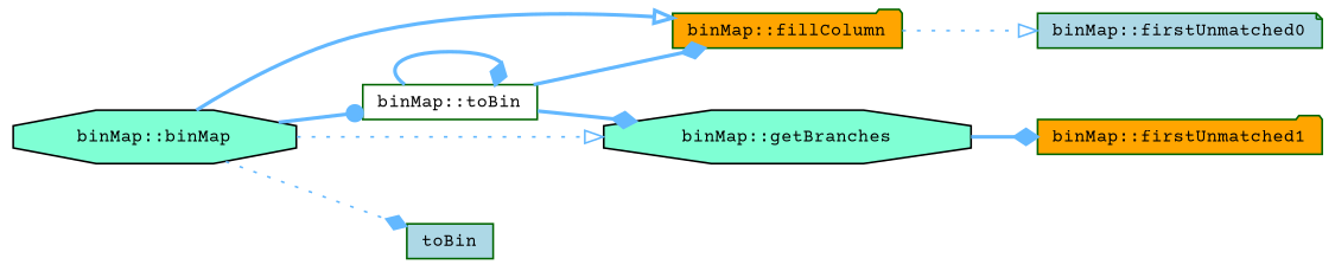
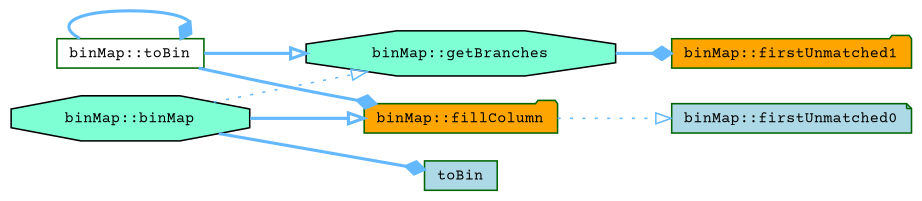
  digraph {
    fontname="Courier Prime"
    rankdir=LR
    node [color=darkgreen fillcolor=aquamarine fontname="Courier Prime" fontsize=10 shape=octagon style=filled]
    edge [arrowhead=onormal color=steelblue1 fontname="Courier Prime" fontsize=10 labelfontname=Helvetica labelfontsize=10 style=bold]
    n1 [color=black fontcolor=black height=0.2 label="binMap::binMap" width=0.4]
    n2 [fillcolor=orange height=0.2 label="binMap::fillColumn" shape=folder width=0.4]
    n3 [fillcolor=white height=0.2 label="binMap::toBin" shape=box width=0.4]
    n4 [color=black height=0.2 label="binMap::getBranches" width=0.4]
    n5 [fillcolor=lightblue height=0.2 label=toBin shape=box width=0.4]
    n6 [fillcolor=lightblue height=0.2 label="binMap::firstUnmatched0" shape=note width=0.4]
    n7 [fillcolor=orange height=0.2 label="binMap::firstUnmatched1" shape=folder width=0.4]
    n1 -> n2
-   n1 -> n3 [arrowhead=dot]
    n1 -> n4 [style=dotted]
-   n1 -> n5 [arrowhead=diamond style=dotted]
+   n1 -> n5 [arrowhead=diamond]
    n2 -> n6 [style=dotted]
    n3 -> n2 [arrowhead=diamond]
    n3 -> n3 [arrowhead=diamond]
-   n3 -> n4 [arrowhead=diamond]
+   n3 -> n4
    n4 -> n7 [arrowhead=diamond]
  }
